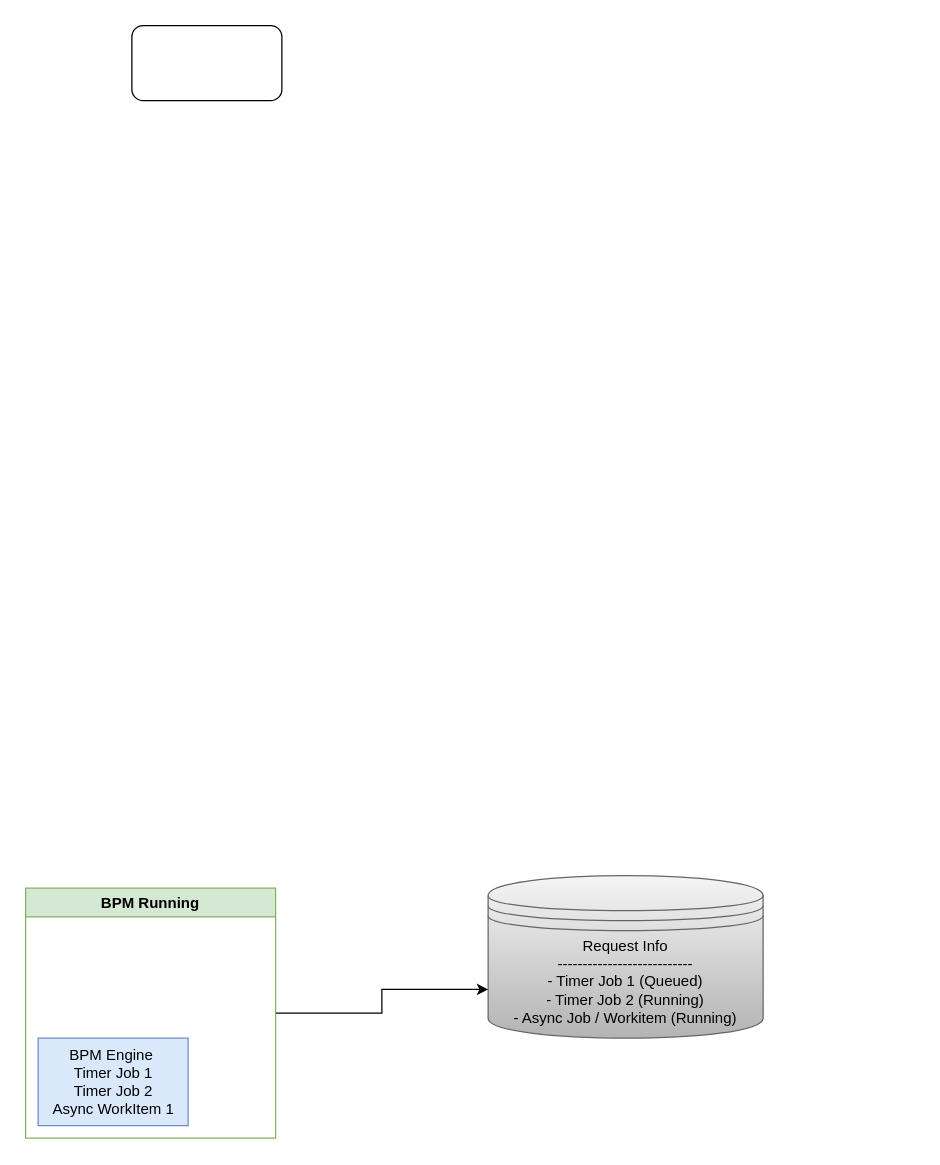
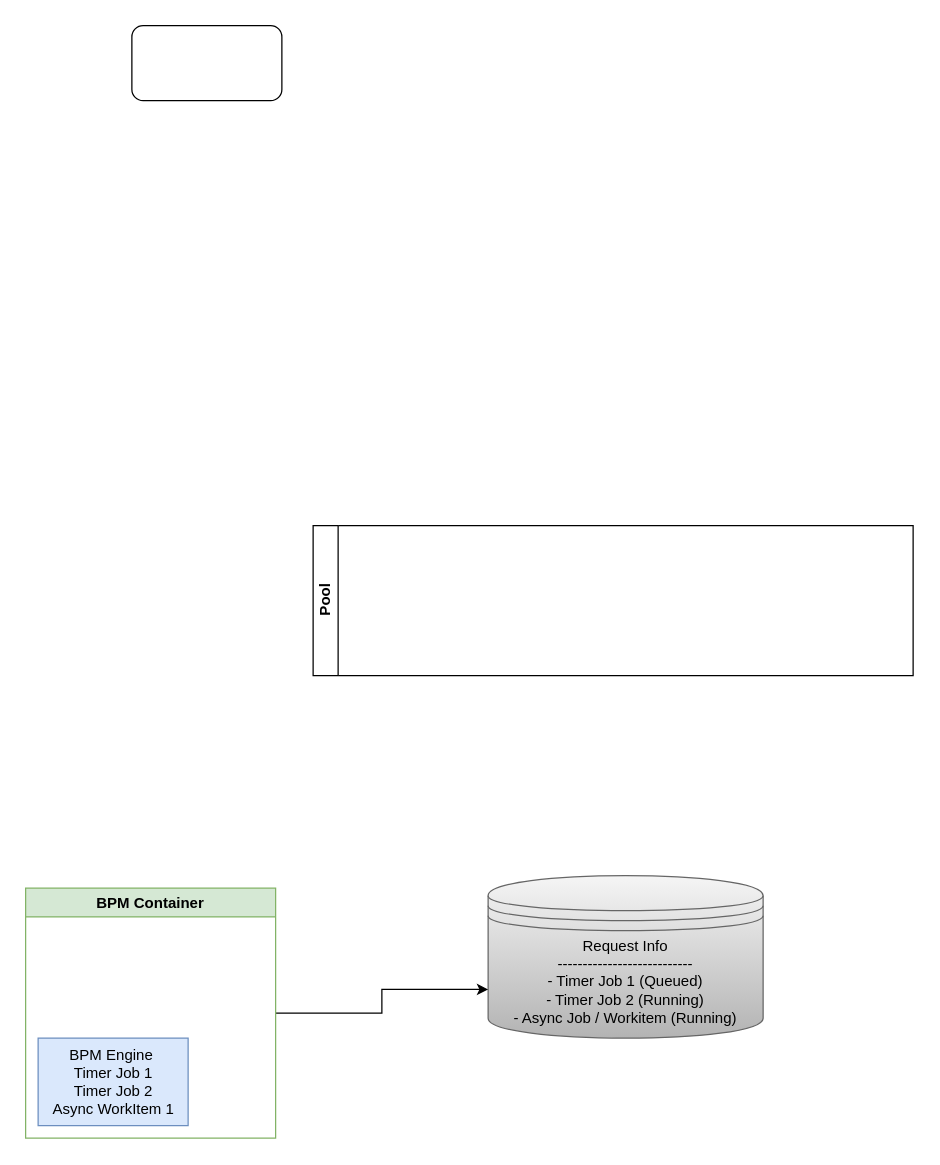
  <mxCell id="0" />
  <mxCell id="1" parent="0" />
  <mxCell id="2" value="" style="rounded=1;whiteSpace=wrap;html=1;" vertex="1" parent="1"><mxGeometry x="105" y="20" width="120" height="60" as="geometry" /></mxCell>
  <mxCell id="3" value="Request Info&lt;div&gt;---------------------------&lt;br&gt;&lt;div&gt;- Timer Job 1 (Queued)&lt;/div&gt;&lt;div&gt;- Timer Job 2 (Running)&lt;/div&gt;&lt;div&gt;- Async Job / Workitem (Running)&lt;/div&gt;&lt;/div&gt;" style="shape=datastore;whiteSpace=wrap;html=1;fillColor=#f5f5f5;gradientColor=#b3b3b3;strokeColor=#666666;" vertex="1" parent="1"><mxGeometry x="390" y="700" width="220" height="130" as="geometry" /></mxCell>
  <mxCell id="4" style="edgeStyle=orthogonalEdgeStyle;rounded=0;orthogonalLoop=1;jettySize=auto;html=1;entryX=0;entryY=0.7;entryDx=0;entryDy=0;" edge="1" parent="1" source="5" target="3"><mxGeometry relative="1" as="geometry" /></mxCell>
- <mxCell id="5" value="BPM Running" style="swimlane;whiteSpace=wrap;html=1;fillColor=#d5e8d4;strokeColor=#82b366;" vertex="1" parent="1"><mxGeometry x="20" y="710" width="200" height="200" as="geometry" /></mxCell>
+ <mxCell id="5" value="BPM Container" style="swimlane;whiteSpace=wrap;html=1;fillColor=#d5e8d4;strokeColor=#82b366;" vertex="1" parent="1"><mxGeometry x="20" y="710" width="200" height="200" as="geometry" /></mxCell>
  <mxCell id="6" value="BPM Engine&amp;nbsp;&lt;div&gt;Timer Job 1&lt;/div&gt;&lt;div&gt;Timer Job 2&lt;/div&gt;&lt;div&gt;Async WorkItem 1&lt;/div&gt;" style="text;html=1;align=center;verticalAlign=middle;resizable=0;points=[];autosize=1;strokeColor=#6c8ebf;fillColor=#dae8fc;" vertex="1" parent="5"><mxGeometry x="10" y="120" width="120" height="70" as="geometry" /></mxCell>
+ <mxCell id="7" value="Pool" style="swimlane;childLayout=stackLayout;resizeParent=1;resizeParentMax=0;horizontal=0;startSize=20;horizontalStack=0;html=1;" vertex="1" parent="1"><mxGeometry x="250" y="420" width="480" height="120" as="geometry" /></mxCell>
